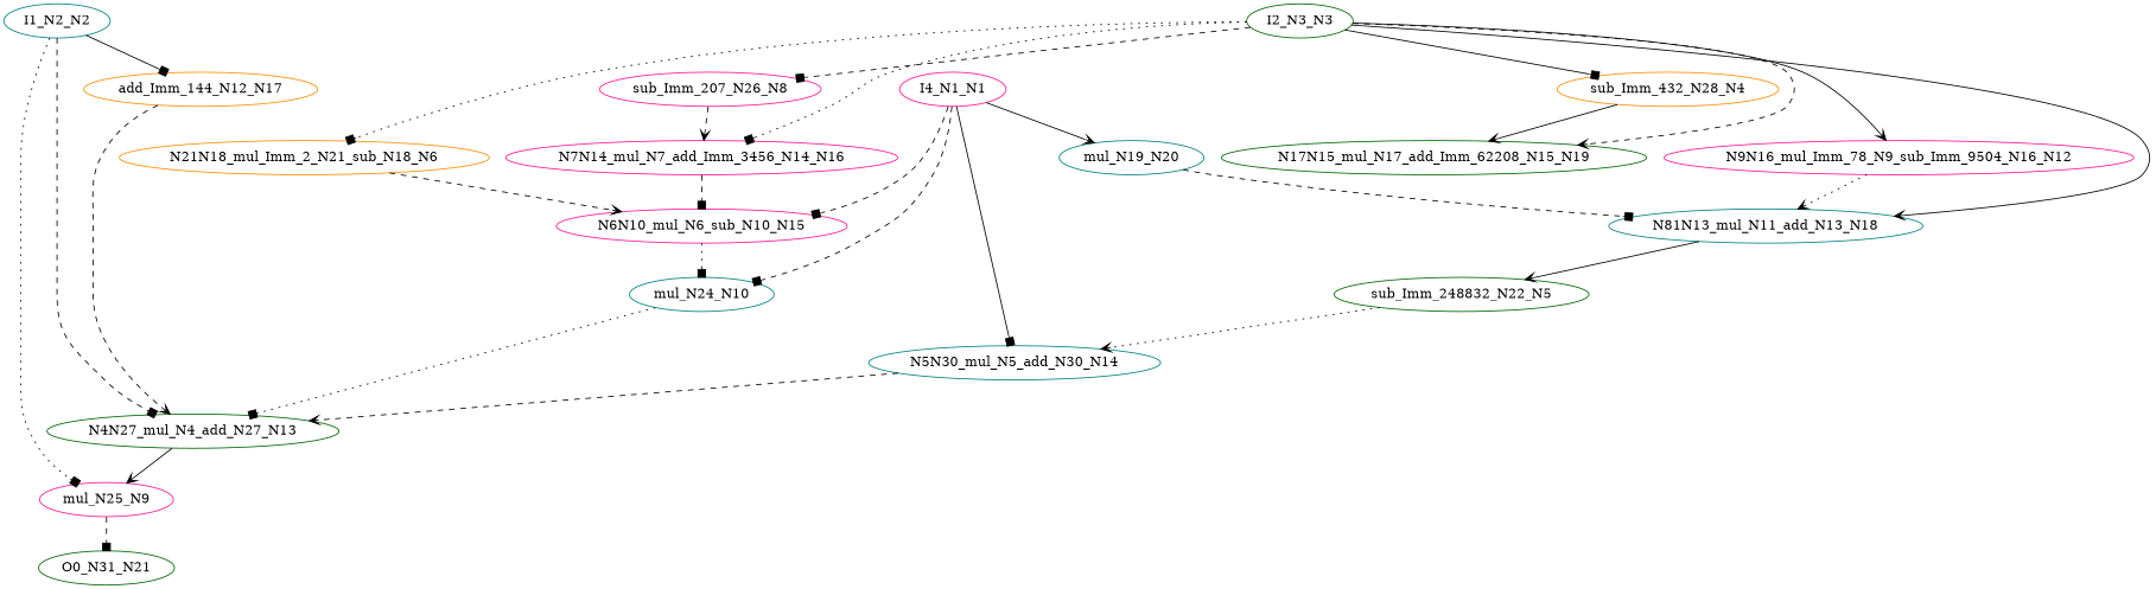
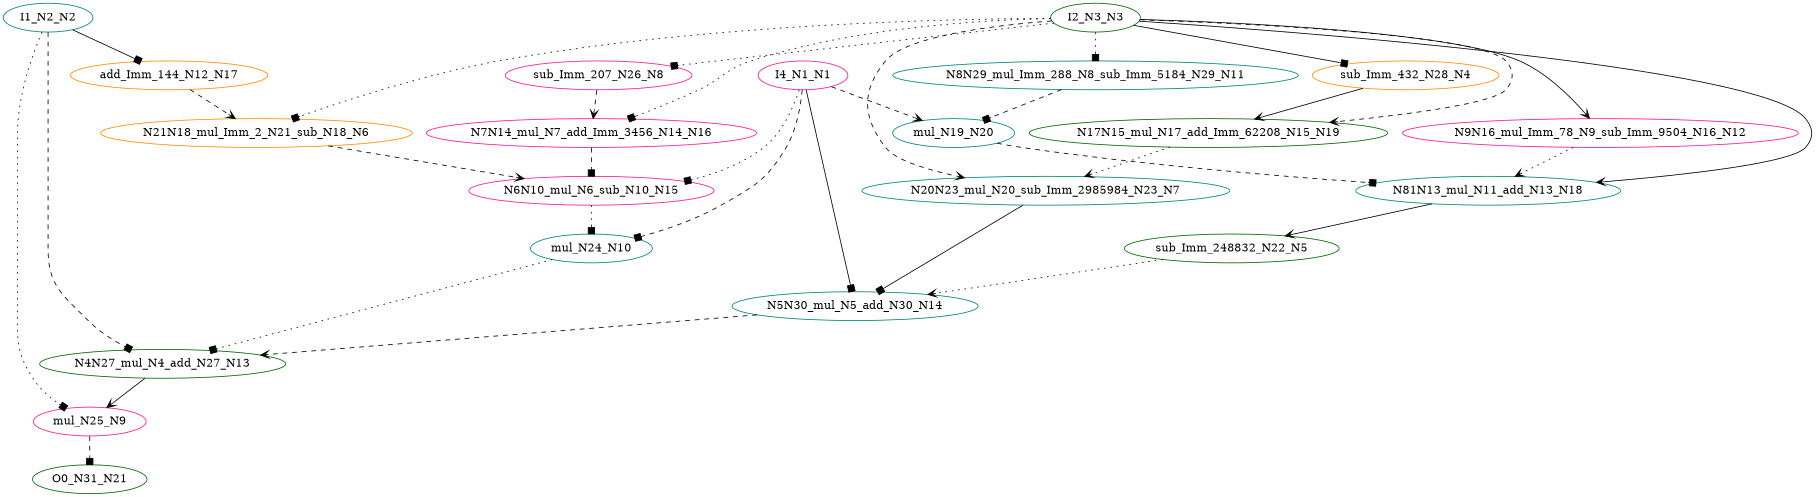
  digraph {
    node [color=teal]
    edge [arrowhead=box style=dashed]
    n1 [color=deeppink label=N9N16_mul_Imm_78_N9_sub_Imm_9504_N16_N12]
    n2 [label=N81N13_mul_N11_add_N13_N18]
    n3 [color=darkgreen label=sub_Imm_248832_N22_N5]
    n4 [color=darkgreen label=N4N27_mul_N4_add_N27_N13]
    n5 [color=deeppink label=mul_N25_N9]
    n6 [color=darkgreen label=O0_N31_N21]
    n7 [label=mul_N24_N10]
+   n8 [label=N8N29_mul_Imm_288_N8_sub_Imm_5184_N29_N11]
    n9 [label=mul_N19_N20]
    n10 [color=deeppink label=N7N14_mul_N7_add_Imm_3456_N14_N16]
    n11 [color=deeppink label=N6N10_mul_N6_sub_N10_N15]
    n12 [color=darkorange label=add_Imm_144_N12_N17]
    n13 [color=darkorange label=N21N18_mul_Imm_2_N21_sub_N18_N6]
    n14 [label=N5N30_mul_N5_add_N30_N14]
    n15 [color=darkgreen label=N17N15_mul_N17_add_Imm_62208_N15_N19]
+   n16 [label=N20N23_mul_N20_sub_Imm_2985984_N23_N7]
    n17 [color=deeppink label=sub_Imm_207_N26_N8]
    n18 [color=deeppink label=I4_N1_N1]
    n19 [label=I1_N2_N2]
    n20 [color=darkgreen label=I2_N3_N3]
    n21 [color=darkorange label=sub_Imm_432_N28_N4]
    n1 -> n2 [arrowhead=vee style=dotted]
    n2 -> n3 [arrowhead=vee style=solid]
    n3 -> n14 [arrowhead=vee style=dotted]
    n4 -> n5 [arrowhead=vee style=solid]
    n5 -> n6
    n7 -> n4 [style=dotted]
+   n8 -> n9
    n9 -> n2
    n10 -> n11
    n11 -> n7 [style=dotted]
-   n12 -> n4 [arrowhead=vee]
+   n12 -> n13 [arrowhead=vee]
    n13 -> n11 [arrowhead=vee]
    n14 -> n4 [arrowhead=vee]
+   n15 -> n16 [arrowhead=vee style=dotted]
+   n16 -> n14 [style=solid]
    n17 -> n10 [arrowhead=vee]
    n18 -> n7
-   n18 -> n9 [arrowhead=vee style=solid]
-   n18 -> n11
+   n18 -> n9 [arrowhead=vee]
+   n18 -> n11 [style=dotted]
    n18 -> n14 [style=solid]
    n19 -> n4
    n19 -> n5 [style=dotted]
    n19 -> n12 [style=solid]
    n20 -> n1 [arrowhead=vee style=solid]
    n20 -> n2 [arrowhead=vee style=solid]
+   n20 -> n8 [style=dotted]
    n20 -> n10 [style=dotted]
    n20 -> n13 [style=dotted]
    n20 -> n15 [arrowhead=vee]
-   n20 -> n17
+   n20 -> n16 [arrowhead=vee]
+   n20 -> n17 [style=dotted]
    n20 -> n21 [style=solid]
    n21 -> n15 [arrowhead=vee style=solid]
  }
